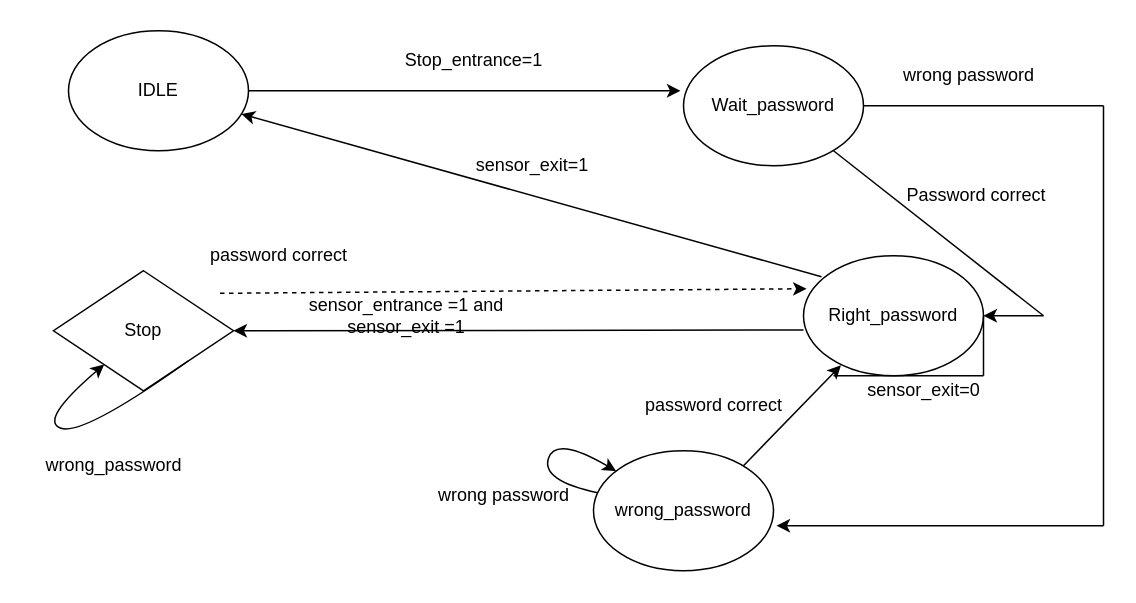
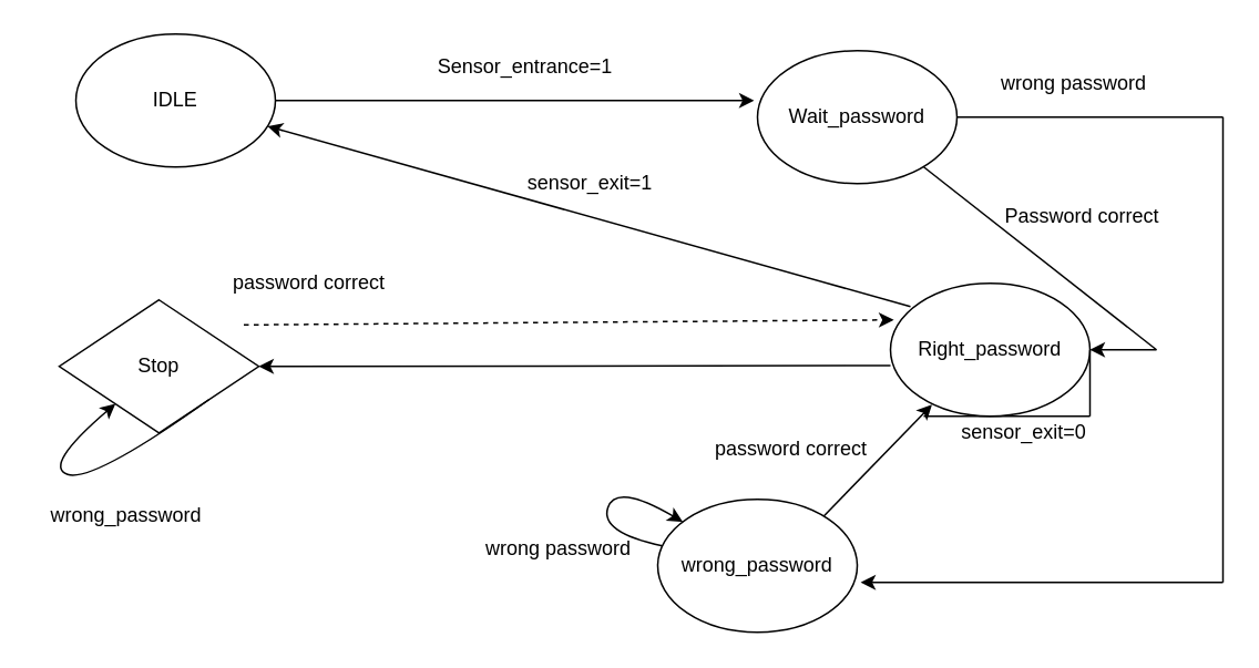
  <mxCell id="0" />
  <mxCell id="1" parent="0" />
  <mxCell id="2" value="IDLE" style="ellipse;whiteSpace=wrap;html=1;" vertex="1" parent="1"><mxGeometry x="45" y="20" width="120" height="80" as="geometry" /></mxCell>
  <mxCell id="3" value="Wait_password" style="ellipse;whiteSpace=wrap;html=1;" vertex="1" parent="1"><mxGeometry x="455" y="30" width="120" height="80" as="geometry" /></mxCell>
  <mxCell id="4" value="Right_password" style="ellipse;whiteSpace=wrap;html=1;" vertex="1" parent="1"><mxGeometry x="535" y="170" width="120" height="80" as="geometry" /></mxCell>
  <mxCell id="5" value="wrong_password" style="ellipse;whiteSpace=wrap;html=1;" vertex="1" parent="1"><mxGeometry x="395" y="300" width="120" height="80" as="geometry" /></mxCell>
  <mxCell id="6" value="Stop" style="rhombus;whiteSpace=wrap;html=1;" vertex="1" parent="1"><mxGeometry x="35" y="180" width="120" height="80" as="geometry" /></mxCell>
- <mxCell id="7" value="Stop_entrance=1" style="text;html=1;align=center;verticalAlign=middle;resizable=0;points=[];autosize=1;strokeColor=none;fillColor=none;" vertex="1" parent="1"><mxGeometry x="255" y="30" width="120" height="20" as="geometry" /></mxCell>
+ <mxCell id="7" value="Sensor_entrance=1" style="text;html=1;align=center;verticalAlign=middle;resizable=0;points=[];autosize=1;strokeColor=none;fillColor=none;" vertex="1" parent="1"><mxGeometry x="255" y="30" width="120" height="20" as="geometry" /></mxCell>
  <mxCell id="8" value="" style="endArrow=classic;html=1;rounded=0;entryX=-0.017;entryY=0.375;entryDx=0;entryDy=0;entryPerimeter=0;" edge="1" parent="1" target="3"><mxGeometry width="50" height="50" relative="1" as="geometry"><mxPoint x="165" y="60" as="sourcePoint" /><mxPoint x="215" y="10" as="targetPoint" /></mxGeometry></mxCell>
  <mxCell id="9" value="" style="endArrow=none;html=1;rounded=0;" edge="1" parent="1"><mxGeometry width="50" height="50" relative="1" as="geometry"><mxPoint x="575" y="70" as="sourcePoint" /><mxPoint x="735" y="70" as="targetPoint" /></mxGeometry></mxCell>
  <mxCell id="10" value="" style="endArrow=none;html=1;rounded=0;" edge="1" parent="1"><mxGeometry width="50" height="50" relative="1" as="geometry"><mxPoint x="735" y="350" as="sourcePoint" /><mxPoint x="735" y="70" as="targetPoint" /></mxGeometry></mxCell>
  <mxCell id="11" value="" style="endArrow=classic;html=1;rounded=0;entryX=1.017;entryY=0.625;entryDx=0;entryDy=0;entryPerimeter=0;" edge="1" parent="1" target="5"><mxGeometry width="50" height="50" relative="1" as="geometry"><mxPoint x="735" y="350" as="sourcePoint" /><mxPoint x="785" y="300" as="targetPoint" /></mxGeometry></mxCell>
  <mxCell id="12" value="wrong password" style="text;html=1;align=center;verticalAlign=middle;resizable=0;points=[];autosize=1;strokeColor=none;fillColor=none;" vertex="1" parent="1"><mxGeometry x="595" y="40" width="100" height="20" as="geometry" /></mxCell>
  <mxCell id="13" value="Password correct" style="text;html=1;align=center;verticalAlign=middle;resizable=0;points=[];autosize=1;strokeColor=none;fillColor=none;" vertex="1" parent="1"><mxGeometry x="595" y="120" width="110" height="20" as="geometry" /></mxCell>
  <mxCell id="14" value="" style="endArrow=classic;html=1;rounded=0;exitX=0.1;exitY=0.175;exitDx=0;exitDy=0;exitPerimeter=0;" edge="1" parent="1" source="4" target="2"><mxGeometry width="50" height="50" relative="1" as="geometry"><mxPoint x="535" y="190" as="sourcePoint" /><mxPoint x="615" y="150" as="targetPoint" /></mxGeometry></mxCell>
  <mxCell id="15" value="sensor_exit=1" style="text;html=1;align=center;verticalAlign=middle;resizable=0;points=[];autosize=1;strokeColor=none;fillColor=none;rotation=0;" vertex="1" parent="1"><mxGeometry x="309" y="100" width="90" height="20" as="geometry" /></mxCell>
  <mxCell id="16" value="" style="endArrow=none;html=1;rounded=0;" edge="1" parent="1"><mxGeometry width="50" height="50" relative="1" as="geometry"><mxPoint x="555" y="100" as="sourcePoint" /><mxPoint x="695" y="210" as="targetPoint" /></mxGeometry></mxCell>
  <mxCell id="17" value="" style="endArrow=classic;html=1;rounded=0;entryX=1;entryY=0.5;entryDx=0;entryDy=0;" edge="1" parent="1" target="4"><mxGeometry width="50" height="50" relative="1" as="geometry"><mxPoint x="695" y="210" as="sourcePoint" /><mxPoint x="725" y="180" as="targetPoint" /></mxGeometry></mxCell>
  <mxCell id="18" value="" style="endArrow=classic;html=1;rounded=0;entryX=0.208;entryY=0.913;entryDx=0;entryDy=0;entryPerimeter=0;" edge="1" parent="1" target="4"><mxGeometry width="50" height="50" relative="1" as="geometry"><mxPoint x="495" y="310" as="sourcePoint" /><mxPoint x="545" y="260" as="targetPoint" /></mxGeometry></mxCell>
  <mxCell id="19" value="" style="endArrow=none;html=1;rounded=0;" edge="1" parent="1"><mxGeometry width="50" height="50" relative="1" as="geometry"><mxPoint x="655" y="250" as="sourcePoint" /><mxPoint x="655" y="210" as="targetPoint" /></mxGeometry></mxCell>
  <mxCell id="20" value="" style="endArrow=none;html=1;rounded=0;" edge="1" parent="1"><mxGeometry width="50" height="50" relative="1" as="geometry"><mxPoint x="555" y="250" as="sourcePoint" /><mxPoint x="655" y="250" as="targetPoint" /></mxGeometry></mxCell>
  <mxCell id="21" value="sensor_exit=0" style="text;html=1;align=center;verticalAlign=middle;resizable=0;points=[];autosize=1;strokeColor=none;fillColor=none;" vertex="1" parent="1"><mxGeometry x="570" y="250" width="90" height="20" as="geometry" /></mxCell>
  <mxCell id="22" value="password correct" style="text;html=1;align=center;verticalAlign=middle;resizable=0;points=[];autosize=1;strokeColor=none;fillColor=none;" vertex="1" parent="1"><mxGeometry x="420" y="260" width="110" height="20" as="geometry" /></mxCell>
  <mxCell id="23" value="" style="curved=1;endArrow=classic;html=1;rounded=0;" edge="1" parent="1" source="5" target="5"><mxGeometry width="50" height="50" relative="1" as="geometry"><mxPoint x="370" y="350" as="sourcePoint" /><mxPoint x="420" y="290" as="targetPoint" /><Array as="points"><mxPoint x="360" y="320" /><mxPoint x="370" y="290" /></Array></mxGeometry></mxCell>
  <mxCell id="24" value="wrong password" style="text;html=1;align=center;verticalAlign=middle;resizable=0;points=[];autosize=1;strokeColor=none;fillColor=none;" vertex="1" parent="1"><mxGeometry x="285" y="320" width="100" height="20" as="geometry" /></mxCell>
  <mxCell id="25" value="" style="endArrow=classic;html=1;rounded=0;entryX=1;entryY=0.5;entryDx=0;entryDy=0;" edge="1" parent="1" target="6"><mxGeometry width="50" height="50" relative="1" as="geometry"><mxPoint x="535" y="219.5" as="sourcePoint" /><mxPoint x="485" y="219.5" as="targetPoint" /></mxGeometry></mxCell>
  <mxCell id="26" value="" style="endArrow=classic;html=1;rounded=0;entryX=0.017;entryY=0.275;entryDx=0;entryDy=0;entryPerimeter=0;exitX=0.925;exitY=0.188;exitDx=0;exitDy=0;exitPerimeter=0;dashed=1;" edge="1" parent="1" source="6" target="4"><mxGeometry width="50" height="50" relative="1" as="geometry"><mxPoint x="115" y="190" as="sourcePoint" /><mxPoint x="165" y="140" as="targetPoint" /></mxGeometry></mxCell>
- <mxCell id="27" value="sensor_entrance =1 and&lt;br&gt;sensor_exit =1" style="text;html=1;align=center;verticalAlign=middle;resizable=0;points=[];autosize=1;strokeColor=none;fillColor=none;" vertex="1" parent="1"><mxGeometry x="195" y="195" width="150" height="30" as="geometry" /></mxCell>
  <mxCell id="28" value="" style="curved=1;endArrow=classic;html=1;rounded=0;exitX=1;exitY=1;exitDx=0;exitDy=0;" edge="1" parent="1" source="6" target="6"><mxGeometry width="50" height="50" relative="1" as="geometry"><mxPoint x="135" y="300" as="sourcePoint" /><mxPoint x="25" y="280" as="targetPoint" /><Array as="points"><mxPoint x="55" y="290" /><mxPoint x="25" y="280" /></Array></mxGeometry></mxCell>
  <mxCell id="29" value="wrong_password" style="text;html=1;align=center;verticalAlign=middle;resizable=0;points=[];autosize=1;strokeColor=none;fillColor=none;" vertex="1" parent="1"><mxGeometry x="20" y="300" width="110" height="20" as="geometry" /></mxCell>
  <mxCell id="30" value="password correct" style="text;html=1;align=center;verticalAlign=middle;resizable=0;points=[];autosize=1;strokeColor=none;fillColor=none;" vertex="1" parent="1"><mxGeometry x="130" y="160" width="110" height="20" as="geometry" /></mxCell>
